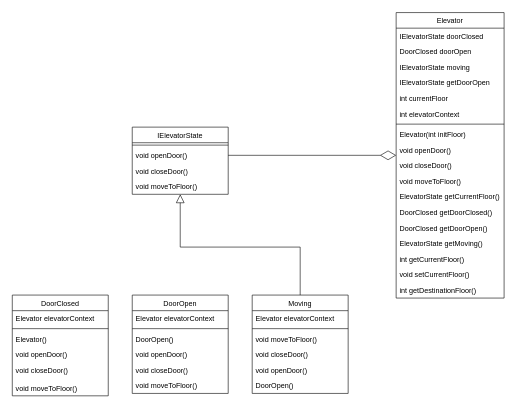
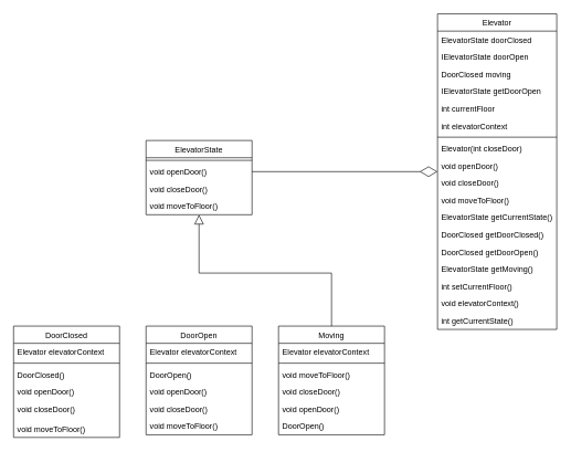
  <mxCell id="0" />
  <mxCell id="1" parent="0" />
  <mxCell id="2" value="DoorOpen" style="swimlane;fontStyle=0;align=center;verticalAlign=top;childLayout=stackLayout;horizontal=1;startSize=26;horizontalStack=0;resizeParent=1;resizeLast=0;collapsible=1;marginBottom=0;rounded=0;shadow=0;strokeWidth=1;" parent="1" vertex="1"><mxGeometry x="220" y="491" width="160" height="164" as="geometry"><mxRectangle x="130" y="380" width="160" height="26" as="alternateBounds" /></mxGeometry></mxCell>
  <mxCell id="3" value="Elevator elevatorContext" style="text;align=left;verticalAlign=top;spacingLeft=4;spacingRight=4;overflow=hidden;rotatable=0;points=[[0,0.5],[1,0.5]];portConstraint=eastwest;" parent="2" vertex="1"><mxGeometry y="26" width="160" height="26" as="geometry" /></mxCell>
  <mxCell id="4" value="" style="line;html=1;strokeWidth=1;align=left;verticalAlign=middle;spacingTop=-1;spacingLeft=3;spacingRight=3;rotatable=0;labelPosition=right;points=[];portConstraint=eastwest;" parent="2" vertex="1"><mxGeometry y="52" width="160" height="8" as="geometry" /></mxCell>
  <mxCell id="5" value="DoorOpen()" style="text;align=left;verticalAlign=top;spacingLeft=4;spacingRight=4;overflow=hidden;rotatable=0;points=[[0,0.5],[1,0.5]];portConstraint=eastwest;fontStyle=0" parent="2" vertex="1"><mxGeometry y="60" width="160" height="26" as="geometry" /></mxCell>
  <mxCell id="6" value="void openDoor()" style="text;align=left;verticalAlign=top;spacingLeft=4;spacingRight=4;overflow=hidden;rotatable=0;points=[[0,0.5],[1,0.5]];portConstraint=eastwest;" parent="2" vertex="1"><mxGeometry y="86" width="160" height="26" as="geometry" /></mxCell>
  <mxCell id="7" value="void closeDoor()" style="text;align=left;verticalAlign=top;spacingLeft=4;spacingRight=4;overflow=hidden;rotatable=0;points=[[0,0.5],[1,0.5]];portConstraint=eastwest;rounded=0;shadow=0;html=0;" vertex="1" parent="2"><mxGeometry y="112" width="160" height="26" as="geometry" /></mxCell>
  <mxCell id="8" value="void moveToFloor()" style="text;align=left;verticalAlign=top;spacingLeft=4;spacingRight=4;overflow=hidden;rotatable=0;points=[[0,0.5],[1,0.5]];portConstraint=eastwest;rounded=0;shadow=0;html=0;" vertex="1" parent="2"><mxGeometry y="138" width="160" height="26" as="geometry" /></mxCell>
  <mxCell id="9" value="Moving" style="swimlane;fontStyle=0;align=center;verticalAlign=top;childLayout=stackLayout;horizontal=1;startSize=26;horizontalStack=0;resizeParent=1;resizeLast=0;collapsible=1;marginBottom=0;rounded=0;shadow=0;strokeWidth=1;" parent="1" vertex="1"><mxGeometry x="420" y="491" width="160" height="164" as="geometry"><mxRectangle x="340" y="380" width="170" height="26" as="alternateBounds" /></mxGeometry></mxCell>
  <mxCell id="10" value="Elevator elevatorContext" style="text;align=left;verticalAlign=top;spacingLeft=4;spacingRight=4;overflow=hidden;rotatable=0;points=[[0,0.5],[1,0.5]];portConstraint=eastwest;" parent="9" vertex="1"><mxGeometry y="26" width="160" height="26" as="geometry" /></mxCell>
  <mxCell id="11" value="" style="line;html=1;strokeWidth=1;align=left;verticalAlign=middle;spacingTop=-1;spacingLeft=3;spacingRight=3;rotatable=0;labelPosition=right;points=[];portConstraint=eastwest;" parent="9" vertex="1"><mxGeometry y="52" width="160" height="8" as="geometry" /></mxCell>
  <mxCell id="12" value="void moveToFloor()" style="text;align=left;verticalAlign=top;spacingLeft=4;spacingRight=4;overflow=hidden;rotatable=0;points=[[0,0.5],[1,0.5]];portConstraint=eastwest;rounded=0;shadow=0;html=0;" vertex="1" parent="9"><mxGeometry y="60" width="160" height="26" as="geometry" /></mxCell>
  <mxCell id="13" value="void closeDoor()" style="text;align=left;verticalAlign=top;spacingLeft=4;spacingRight=4;overflow=hidden;rotatable=0;points=[[0,0.5],[1,0.5]];portConstraint=eastwest;rounded=0;shadow=0;html=0;" vertex="1" parent="9"><mxGeometry y="86" width="160" height="26" as="geometry" /></mxCell>
  <mxCell id="14" value="void openDoor()" style="text;align=left;verticalAlign=top;spacingLeft=4;spacingRight=4;overflow=hidden;rotatable=0;points=[[0,0.5],[1,0.5]];portConstraint=eastwest;" vertex="1" parent="9"><mxGeometry y="112" width="160" height="26" as="geometry" /></mxCell>
  <mxCell id="15" value="DoorOpen()" style="text;align=left;verticalAlign=top;spacingLeft=4;spacingRight=4;overflow=hidden;rotatable=0;points=[[0,0.5],[1,0.5]];portConstraint=eastwest;fontStyle=0" vertex="1" parent="9"><mxGeometry y="138" width="160" height="26" as="geometry" /></mxCell>
  <mxCell id="16" value="Elevator" style="swimlane;fontStyle=0;align=center;verticalAlign=top;childLayout=stackLayout;horizontal=1;startSize=26;horizontalStack=0;resizeParent=1;resizeLast=0;collapsible=1;marginBottom=0;rounded=0;shadow=0;strokeWidth=1;" parent="1" vertex="1"><mxGeometry x="660" y="20" width="180" height="476" as="geometry"><mxRectangle x="550" y="140" width="160" height="26" as="alternateBounds" /></mxGeometry></mxCell>
- <mxCell id="17" value="IElevatorState doorClosed" style="text;align=left;verticalAlign=top;spacingLeft=4;spacingRight=4;overflow=hidden;rotatable=0;points=[[0,0.5],[1,0.5]];portConstraint=eastwest;" vertex="1" parent="16"><mxGeometry y="26" width="180" height="26" as="geometry" /></mxCell>
- <mxCell id="18" value="DoorClosed doorOpen" style="text;align=left;verticalAlign=top;spacingLeft=4;spacingRight=4;overflow=hidden;rotatable=0;points=[[0,0.5],[1,0.5]];portConstraint=eastwest;" vertex="1" parent="16"><mxGeometry y="52" width="180" height="26" as="geometry" /></mxCell>
- <mxCell id="19" value="IElevatorState moving" style="text;align=left;verticalAlign=top;spacingLeft=4;spacingRight=4;overflow=hidden;rotatable=0;points=[[0,0.5],[1,0.5]];portConstraint=eastwest;" vertex="1" parent="16"><mxGeometry y="78" width="180" height="26" as="geometry" /></mxCell>
+ <mxCell id="17" value="ElevatorState doorClosed" style="text;align=left;verticalAlign=top;spacingLeft=4;spacingRight=4;overflow=hidden;rotatable=0;points=[[0,0.5],[1,0.5]];portConstraint=eastwest;" vertex="1" parent="16"><mxGeometry y="26" width="180" height="26" as="geometry" /></mxCell>
+ <mxCell id="18" value="IElevatorState doorOpen" style="text;align=left;verticalAlign=top;spacingLeft=4;spacingRight=4;overflow=hidden;rotatable=0;points=[[0,0.5],[1,0.5]];portConstraint=eastwest;" vertex="1" parent="16"><mxGeometry y="52" width="180" height="26" as="geometry" /></mxCell>
+ <mxCell id="19" value="DoorClosed moving" style="text;align=left;verticalAlign=top;spacingLeft=4;spacingRight=4;overflow=hidden;rotatable=0;points=[[0,0.5],[1,0.5]];portConstraint=eastwest;" vertex="1" parent="16"><mxGeometry y="78" width="180" height="26" as="geometry" /></mxCell>
  <mxCell id="20" value="IElevatorState getDoorOpen" style="text;align=left;verticalAlign=top;spacingLeft=4;spacingRight=4;overflow=hidden;rotatable=0;points=[[0,0.5],[1,0.5]];portConstraint=eastwest;" vertex="1" parent="16"><mxGeometry y="104" width="180" height="26" as="geometry" /></mxCell>
  <mxCell id="21" value="int currentFloor" style="text;align=left;verticalAlign=top;spacingLeft=4;spacingRight=4;overflow=hidden;rotatable=0;points=[[0,0.5],[1,0.5]];portConstraint=eastwest;" vertex="1" parent="16"><mxGeometry y="130" width="180" height="26" as="geometry" /></mxCell>
  <mxCell id="22" value="int elevatorContext" style="text;align=left;verticalAlign=top;spacingLeft=4;spacingRight=4;overflow=hidden;rotatable=0;points=[[0,0.5],[1,0.5]];portConstraint=eastwest;" vertex="1" parent="16"><mxGeometry y="156" width="180" height="26" as="geometry" /></mxCell>
  <mxCell id="23" value="" style="line;html=1;strokeWidth=1;align=left;verticalAlign=middle;spacingTop=-1;spacingLeft=3;spacingRight=3;rotatable=0;labelPosition=right;points=[];portConstraint=eastwest;" parent="16" vertex="1"><mxGeometry y="182" width="180" height="8" as="geometry" /></mxCell>
- <mxCell id="24" value="Elevator(int initFloor)" style="text;align=left;verticalAlign=top;spacingLeft=4;spacingRight=4;overflow=hidden;rotatable=0;points=[[0,0.5],[1,0.5]];portConstraint=eastwest;" vertex="1" parent="16"><mxGeometry y="190" width="180" height="26" as="geometry" /></mxCell>
+ <mxCell id="24" value="Elevator(int closeDoor)" style="text;align=left;verticalAlign=top;spacingLeft=4;spacingRight=4;overflow=hidden;rotatable=0;points=[[0,0.5],[1,0.5]];portConstraint=eastwest;" vertex="1" parent="16"><mxGeometry y="190" width="180" height="26" as="geometry" /></mxCell>
  <mxCell id="25" value="void openDoor()" style="text;align=left;verticalAlign=top;spacingLeft=4;spacingRight=4;overflow=hidden;rotatable=0;points=[[0,0.5],[1,0.5]];portConstraint=eastwest;" vertex="1" parent="16"><mxGeometry y="216" width="180" height="26" as="geometry" /></mxCell>
  <mxCell id="26" value="void closeDoor()" style="text;align=left;verticalAlign=top;spacingLeft=4;spacingRight=4;overflow=hidden;rotatable=0;points=[[0,0.5],[1,0.5]];portConstraint=eastwest;" vertex="1" parent="16"><mxGeometry y="242" width="180" height="26" as="geometry" /></mxCell>
  <mxCell id="27" value="void moveToFloor()" style="text;align=left;verticalAlign=top;spacingLeft=4;spacingRight=4;overflow=hidden;rotatable=0;points=[[0,0.5],[1,0.5]];portConstraint=eastwest;" vertex="1" parent="16"><mxGeometry y="268" width="180" height="26" as="geometry" /></mxCell>
- <mxCell id="28" value="ElevatorState getCurrentFloor()" style="text;align=left;verticalAlign=top;spacingLeft=4;spacingRight=4;overflow=hidden;rotatable=0;points=[[0,0.5],[1,0.5]];portConstraint=eastwest;" vertex="1" parent="16"><mxGeometry y="294" width="180" height="26" as="geometry" /></mxCell>
+ <mxCell id="28" value="ElevatorState getCurrentState()" style="text;align=left;verticalAlign=top;spacingLeft=4;spacingRight=4;overflow=hidden;rotatable=0;points=[[0,0.5],[1,0.5]];portConstraint=eastwest;" vertex="1" parent="16"><mxGeometry y="294" width="180" height="26" as="geometry" /></mxCell>
  <mxCell id="29" value="DoorClosed getDoorClosed()" style="text;align=left;verticalAlign=top;spacingLeft=4;spacingRight=4;overflow=hidden;rotatable=0;points=[[0,0.5],[1,0.5]];portConstraint=eastwest;" vertex="1" parent="16"><mxGeometry y="320" width="180" height="26" as="geometry" /></mxCell>
  <mxCell id="30" value="DoorClosed getDoorOpen()" style="text;align=left;verticalAlign=top;spacingLeft=4;spacingRight=4;overflow=hidden;rotatable=0;points=[[0,0.5],[1,0.5]];portConstraint=eastwest;" vertex="1" parent="16"><mxGeometry y="346" width="180" height="26" as="geometry" /></mxCell>
  <mxCell id="31" value="ElevatorState getMoving()" style="text;align=left;verticalAlign=top;spacingLeft=4;spacingRight=4;overflow=hidden;rotatable=0;points=[[0,0.5],[1,0.5]];portConstraint=eastwest;" vertex="1" parent="16"><mxGeometry y="372" width="180" height="26" as="geometry" /></mxCell>
- <mxCell id="32" value="int getCurrentFloor()" style="text;align=left;verticalAlign=top;spacingLeft=4;spacingRight=4;overflow=hidden;rotatable=0;points=[[0,0.5],[1,0.5]];portConstraint=eastwest;" vertex="1" parent="16"><mxGeometry y="398" width="180" height="26" as="geometry" /></mxCell>
- <mxCell id="33" value="void setCurrentFloor()" style="text;align=left;verticalAlign=top;spacingLeft=4;spacingRight=4;overflow=hidden;rotatable=0;points=[[0,0.5],[1,0.5]];portConstraint=eastwest;" vertex="1" parent="16"><mxGeometry y="424" width="180" height="26" as="geometry" /></mxCell>
- <mxCell id="34" value="int getDestinationFloor()" style="text;align=left;verticalAlign=top;spacingLeft=4;spacingRight=4;overflow=hidden;rotatable=0;points=[[0,0.5],[1,0.5]];portConstraint=eastwest;" vertex="1" parent="16"><mxGeometry y="450" width="180" height="26" as="geometry" /></mxCell>
+ <mxCell id="32" value="int setCurrentFloor()" style="text;align=left;verticalAlign=top;spacingLeft=4;spacingRight=4;overflow=hidden;rotatable=0;points=[[0,0.5],[1,0.5]];portConstraint=eastwest;" vertex="1" parent="16"><mxGeometry y="398" width="180" height="26" as="geometry" /></mxCell>
+ <mxCell id="33" value="void elevatorContext()" style="text;align=left;verticalAlign=top;spacingLeft=4;spacingRight=4;overflow=hidden;rotatable=0;points=[[0,0.5],[1,0.5]];portConstraint=eastwest;" vertex="1" parent="16"><mxGeometry y="424" width="180" height="26" as="geometry" /></mxCell>
+ <mxCell id="34" value="int getCurrentState()" style="text;align=left;verticalAlign=top;spacingLeft=4;spacingRight=4;overflow=hidden;rotatable=0;points=[[0,0.5],[1,0.5]];portConstraint=eastwest;" vertex="1" parent="16"><mxGeometry y="450" width="180" height="26" as="geometry" /></mxCell>
  <mxCell id="35" value="DoorClosed" style="swimlane;fontStyle=0;align=center;verticalAlign=top;childLayout=stackLayout;horizontal=1;startSize=26;horizontalStack=0;resizeParent=1;resizeLast=0;collapsible=1;marginBottom=0;rounded=0;shadow=0;strokeWidth=1;" vertex="1" parent="1"><mxGeometry x="20" y="491" width="160" height="168" as="geometry"><mxRectangle x="130" y="380" width="160" height="26" as="alternateBounds" /></mxGeometry></mxCell>
  <mxCell id="36" value="Elevator elevatorContext" style="text;align=left;verticalAlign=top;spacingLeft=4;spacingRight=4;overflow=hidden;rotatable=0;points=[[0,0.5],[1,0.5]];portConstraint=eastwest;" vertex="1" parent="35"><mxGeometry y="26" width="160" height="26" as="geometry" /></mxCell>
  <mxCell id="37" value="" style="line;html=1;strokeWidth=1;align=left;verticalAlign=middle;spacingTop=-1;spacingLeft=3;spacingRight=3;rotatable=0;labelPosition=right;points=[];portConstraint=eastwest;" vertex="1" parent="35"><mxGeometry y="52" width="160" height="8" as="geometry" /></mxCell>
- <mxCell id="38" value="Elevator()" style="text;align=left;verticalAlign=top;spacingLeft=4;spacingRight=4;overflow=hidden;rotatable=0;points=[[0,0.5],[1,0.5]];portConstraint=eastwest;fontStyle=0" vertex="1" parent="35"><mxGeometry y="60" width="160" height="26" as="geometry" /></mxCell>
+ <mxCell id="38" value="DoorClosed()" style="text;align=left;verticalAlign=top;spacingLeft=4;spacingRight=4;overflow=hidden;rotatable=0;points=[[0,0.5],[1,0.5]];portConstraint=eastwest;fontStyle=0" vertex="1" parent="35"><mxGeometry y="60" width="160" height="26" as="geometry" /></mxCell>
  <mxCell id="39" value="void openDoor()" style="text;align=left;verticalAlign=top;spacingLeft=4;spacingRight=4;overflow=hidden;rotatable=0;points=[[0,0.5],[1,0.5]];portConstraint=eastwest;" vertex="1" parent="35"><mxGeometry y="86" width="160" height="26" as="geometry" /></mxCell>
  <mxCell id="40" value="void closeDoor()" style="text;html=1;align=left;verticalAlign=top;resizable=0;points=[];autosize=1;strokeColor=none;fillColor=none;spacingRight=4;spacingLeft=4;" vertex="1" parent="35"><mxGeometry y="112" width="160" height="30" as="geometry" /></mxCell>
  <mxCell id="41" value="void moveToFloor()" style="text;align=left;verticalAlign=top;spacingLeft=4;spacingRight=4;overflow=hidden;rotatable=0;points=[[0,0.5],[1,0.5]];portConstraint=eastwest;rounded=0;shadow=0;html=0;" vertex="1" parent="35"><mxGeometry y="142" width="160" height="26" as="geometry" /></mxCell>
  <mxCell id="42" value="" style="endArrow=block;dashed=0;endFill=0;endSize=12;html=1;rounded=0;exitX=0.5;exitY=0;exitDx=0;exitDy=0;entryX=0.5;entryY=1;entryDx=0;entryDy=0;" edge="1" parent="1" source="9" target="44"><mxGeometry width="160" relative="1" as="geometry"><mxPoint x="110" y="501" as="sourcePoint" /><mxPoint x="300" y="441" as="targetPoint" /><Array as="points"><mxPoint x="500" y="411" /><mxPoint x="300" y="411" /></Array></mxGeometry></mxCell>
  <mxCell id="43" value="" style="endArrow=diamondThin;endFill=0;endSize=24;html=1;rounded=0;exitX=1;exitY=0.5;exitDx=0;exitDy=0;entryX=0;entryY=0.5;entryDx=0;entryDy=0;" edge="1" parent="1" source="46" target="16"><mxGeometry width="160" relative="1" as="geometry"><mxPoint x="380" y="281" as="sourcePoint" /><mxPoint x="660" y="250" as="targetPoint" /></mxGeometry></mxCell>
- <mxCell id="44" value="IElevatorState" style="swimlane;fontStyle=0;align=center;verticalAlign=top;childLayout=stackLayout;horizontal=1;startSize=26;horizontalStack=0;resizeParent=1;resizeLast=0;collapsible=1;marginBottom=0;rounded=0;shadow=0;strokeWidth=1;" vertex="1" parent="1"><mxGeometry x="220" y="211" width="160" height="112" as="geometry"><mxRectangle x="130" y="380" width="160" height="26" as="alternateBounds" /></mxGeometry></mxCell>
+ <mxCell id="44" value="ElevatorState" style="swimlane;fontStyle=0;align=center;verticalAlign=top;childLayout=stackLayout;horizontal=1;startSize=26;horizontalStack=0;resizeParent=1;resizeLast=0;collapsible=1;marginBottom=0;rounded=0;shadow=0;strokeWidth=1;" vertex="1" parent="1"><mxGeometry x="220" y="211" width="160" height="112" as="geometry"><mxRectangle x="130" y="380" width="160" height="26" as="alternateBounds" /></mxGeometry></mxCell>
  <mxCell id="45" value="" style="line;html=1;strokeWidth=1;align=left;verticalAlign=middle;spacingTop=-1;spacingLeft=3;spacingRight=3;rotatable=0;labelPosition=right;points=[];portConstraint=eastwest;" vertex="1" parent="44"><mxGeometry y="26" width="160" height="8" as="geometry" /></mxCell>
  <mxCell id="46" value="void openDoor()" style="text;align=left;verticalAlign=top;spacingLeft=4;spacingRight=4;overflow=hidden;rotatable=0;points=[[0,0.5],[1,0.5]];portConstraint=eastwest;fontStyle=0" vertex="1" parent="44"><mxGeometry y="34" width="160" height="26" as="geometry" /></mxCell>
  <mxCell id="47" value="void closeDoor()" style="text;align=left;verticalAlign=top;spacingLeft=4;spacingRight=4;overflow=hidden;rotatable=0;points=[[0,0.5],[1,0.5]];portConstraint=eastwest;" vertex="1" parent="44"><mxGeometry y="60" width="160" height="26" as="geometry" /></mxCell>
  <mxCell id="48" value="void moveToFloor()" style="text;align=left;verticalAlign=top;spacingLeft=4;spacingRight=4;overflow=hidden;rotatable=0;points=[[0,0.5],[1,0.5]];portConstraint=eastwest;" vertex="1" parent="44"><mxGeometry y="86" width="160" height="26" as="geometry" /></mxCell>
